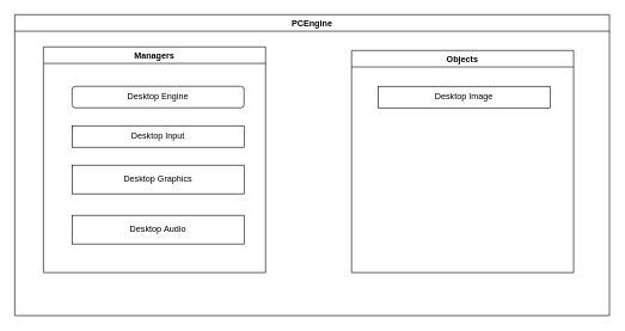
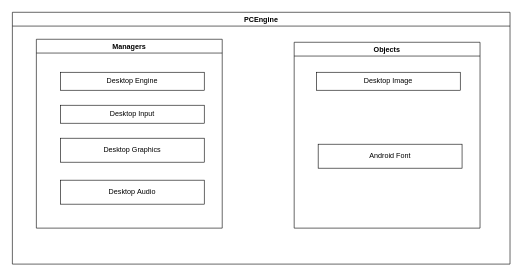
  <mxCell id="0" />
  <mxCell id="1" parent="0" />
  <mxCell id="2" value="PCEngine" style="swimlane;whiteSpace=wrap;html=1;swimlaneLine=1;" vertex="1" parent="1"><mxGeometry x="20" y="20" width="830" height="420" as="geometry" /></mxCell>
  <mxCell id="3" value="Objects" style="swimlane;whiteSpace=wrap;html=1;" vertex="1" parent="2"><mxGeometry x="470" y="50" width="310" height="310" as="geometry" /></mxCell>
  <mxCell id="4" value="Desktop&amp;nbsp;Image" style="rounded=0;whiteSpace=wrap;html=1;" vertex="1" parent="3"><mxGeometry x="37" y="50" width="240" height="30" as="geometry" /></mxCell>
+ <mxCell id="5" value="Android Font" style="rounded=0;whiteSpace=wrap;html=1;" vertex="1" parent="3"><mxGeometry x="40" y="170" width="240" height="40" as="geometry" /></mxCell>
  <mxCell id="6" value="Managers" style="swimlane;whiteSpace=wrap;html=1;" vertex="1" parent="2"><mxGeometry x="40" y="45" width="310" height="315" as="geometry" /></mxCell>
- <mxCell id="7" value="Desktop Engine" style="whiteSpace=wrap;html=1;rounded=1;" vertex="1" parent="6"><mxGeometry x="40" y="55" width="240" height="30" as="geometry" /></mxCell>
+ <mxCell id="7" value="Desktop Engine" style="rounded=0;whiteSpace=wrap;html=1;" vertex="1" parent="6"><mxGeometry x="40" y="55" width="240" height="30" as="geometry" /></mxCell>
  <mxCell id="8" value="Desktop Graphics" style="rounded=0;whiteSpace=wrap;html=1;" vertex="1" parent="6"><mxGeometry x="40" y="165" width="240" height="40" as="geometry" /></mxCell>
  <mxCell id="9" value="Desktop&amp;nbsp;Input" style="rounded=0;whiteSpace=wrap;html=1;" vertex="1" parent="6"><mxGeometry x="40" y="110" width="240" height="30" as="geometry" /></mxCell>
  <mxCell id="10" value="Desktop&amp;nbsp;Audio" style="rounded=0;whiteSpace=wrap;html=1;" vertex="1" parent="6"><mxGeometry x="40" y="235" width="240" height="40" as="geometry" /></mxCell>
